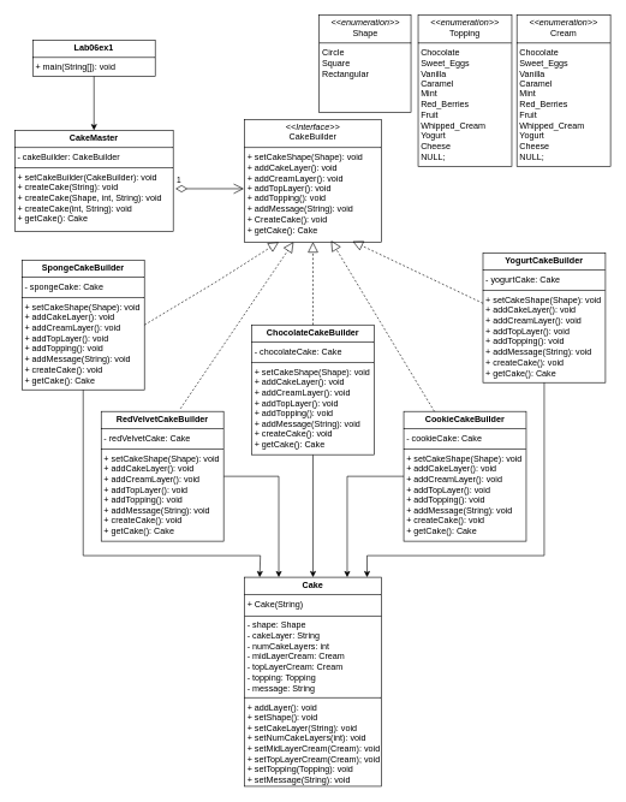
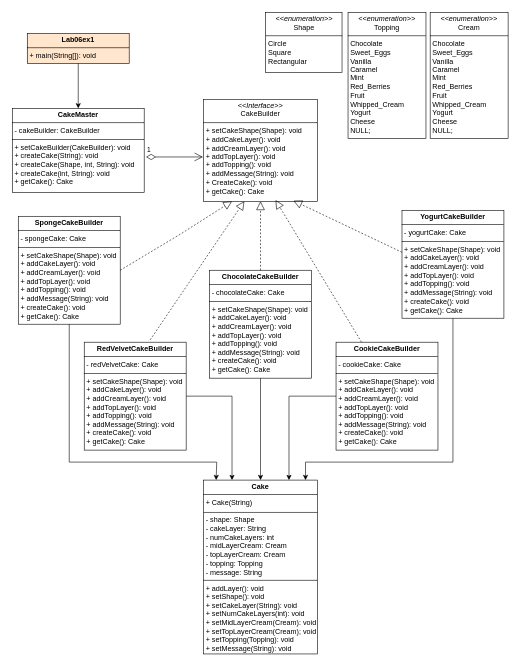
  <mxCell id="0" />
  <mxCell id="1" parent="0" />
  <mxCell id="2" value="&lt;p style=&quot;margin:0px;margin-top:4px;text-align:center;&quot;&gt;&lt;i&gt;&amp;lt;&amp;lt;Interface&amp;gt;&amp;gt;&lt;/i&gt;&lt;br&gt;CakeBuilder&lt;/p&gt;&lt;hr size=&quot;1&quot; style=&quot;border-style:solid;&quot;&gt;&lt;p style=&quot;margin:0px;margin-left:4px;&quot;&gt;+ setCakeShape(Shape): void&lt;br&gt;+ addCakeLayer(): void&lt;/p&gt;&lt;p style=&quot;margin:0px;margin-left:4px;&quot;&gt;+ addCreamLayer(): void&lt;/p&gt;&lt;p style=&quot;margin:0px;margin-left:4px;&quot;&gt;+ addTopLayer(): void&lt;/p&gt;&lt;p style=&quot;margin:0px;margin-left:4px;&quot;&gt;+ addTopping(): void&lt;/p&gt;&lt;p style=&quot;margin:0px;margin-left:4px;&quot;&gt;+ addMessage(String): void&lt;/p&gt;&lt;p style=&quot;margin:0px;margin-left:4px;&quot;&gt;+ CreateCake(): void&lt;/p&gt;&lt;p style=&quot;margin:0px;margin-left:4px;&quot;&gt;+ getCake(): Cake&lt;/p&gt;" style="verticalAlign=top;align=left;overflow=fill;html=1;whiteSpace=wrap;" parent="1" vertex="1"><mxGeometry x="339" y="165" width="190" height="170" as="geometry" /></mxCell>
  <mxCell id="3" value="&lt;p style=&quot;margin:0px;margin-top:4px;text-align:center;&quot;&gt;&lt;b&gt;Cake&lt;/b&gt;&lt;/p&gt;&lt;hr size=&quot;1&quot; style=&quot;border-style:solid;&quot;&gt;&lt;p style=&quot;margin:0px;margin-left:4px;&quot;&gt;+ Cake(String)&lt;/p&gt;&lt;p style=&quot;margin:0px;margin-left:4px;&quot;&gt;&lt;br&gt;&lt;/p&gt;&lt;p style=&quot;margin:0px;margin-left:4px;&quot;&gt;- shape: Shape&lt;/p&gt;&lt;p style=&quot;margin:0px;margin-left:4px;&quot;&gt;- cakeLayer: String&lt;/p&gt;&lt;p style=&quot;margin:0px;margin-left:4px;&quot;&gt;- numCakeLayers: int&lt;/p&gt;&lt;p style=&quot;margin:0px;margin-left:4px;&quot;&gt;- midLayerCream: Cream&lt;/p&gt;&lt;p style=&quot;margin:0px;margin-left:4px;&quot;&gt;- topLayerCream: Cream&lt;/p&gt;&lt;p style=&quot;margin:0px;margin-left:4px;&quot;&gt;- topping: Topping&lt;/p&gt;&lt;p style=&quot;margin:0px;margin-left:4px;&quot;&gt;- message: String&lt;/p&gt;&lt;hr size=&quot;1&quot; style=&quot;border-style:solid;&quot;&gt;&lt;p style=&quot;margin:0px;margin-left:4px;&quot;&gt;+ addLayer(): void&lt;/p&gt;&lt;p style=&quot;margin:0px;margin-left:4px;&quot;&gt;+ setShape(): void&lt;/p&gt;&lt;p style=&quot;margin:0px;margin-left:4px;&quot;&gt;+ setCakeLayer(String): void&lt;/p&gt;&lt;p style=&quot;margin:0px;margin-left:4px;&quot;&gt;+ setNumCakeLayers(int): void&lt;/p&gt;&lt;p style=&quot;margin:0px;margin-left:4px;&quot;&gt;+ setMidLayerCream(Cream): void&lt;/p&gt;&lt;p style=&quot;margin:0px;margin-left:4px;&quot;&gt;+ setTopLayerCream(Cream); void&lt;/p&gt;&lt;p style=&quot;margin:0px;margin-left:4px;&quot;&gt;+ setTopping(Topping): void&lt;/p&gt;&lt;p style=&quot;margin:0px;margin-left:4px;&quot;&gt;+ setMessage(String): void&lt;/p&gt;" style="verticalAlign=top;align=left;overflow=fill;html=1;whiteSpace=wrap;" vertex="1" parent="1"><mxGeometry x="339" y="800" width="190" height="290" as="geometry" /></mxCell>
  <mxCell id="4" value="" style="line;strokeWidth=1;fillColor=none;align=left;verticalAlign=middle;spacingTop=-1;spacingLeft=3;spacingRight=3;rotatable=0;labelPosition=right;points=[];portConstraint=eastwest;strokeColor=inherit;" vertex="1" parent="1"><mxGeometry x="339" y="850" width="190" height="8" as="geometry" /></mxCell>
  <mxCell id="5" value="&lt;p style=&quot;margin:0px;margin-top:4px;text-align:center;&quot;&gt;&lt;b&gt;CakeMaster&lt;/b&gt;&lt;/p&gt;&lt;hr size=&quot;1&quot; style=&quot;border-style:solid;&quot;&gt;&lt;p style=&quot;margin:0px;margin-left:4px;&quot;&gt;&lt;span style=&quot;background-color: initial;&quot;&gt;- cakeBuilder: CakeBuilder&lt;/span&gt;&lt;/p&gt;&lt;hr size=&quot;1&quot; style=&quot;border-style:solid;&quot;&gt;&lt;p style=&quot;margin:0px;margin-left:4px;&quot;&gt;+ setCakeBuilder(CakeBuilder): void&lt;/p&gt;&lt;p style=&quot;margin:0px;margin-left:4px;&quot;&gt;+ createCake(String): void&lt;/p&gt;&lt;p style=&quot;margin:0px;margin-left:4px;&quot;&gt;+ createCake(Shape, int, String): void&lt;/p&gt;&lt;p style=&quot;margin:0px;margin-left:4px;&quot;&gt;+ createCake(int, String): void&lt;br&gt;&lt;/p&gt;&lt;p style=&quot;margin:0px;margin-left:4px;&quot;&gt;+ getCake(): Cake&lt;/p&gt;" style="verticalAlign=top;align=left;overflow=fill;html=1;whiteSpace=wrap;" vertex="1" parent="1"><mxGeometry y="180" width="220" height="140" as="geometry" x="20" /></mxCell>
  <mxCell id="6" value="&lt;p style=&quot;margin:0px;margin-top:4px;text-align:center;&quot;&gt;&lt;i&gt;&amp;lt;&amp;lt;enumeration&amp;gt;&amp;gt;&lt;/i&gt;&lt;br&gt;Cream&lt;/p&gt;&lt;hr size=&quot;1&quot; style=&quot;border-style:solid;&quot;&gt;&lt;p style=&quot;margin:0px;margin-left:4px;&quot;&gt;Chocolate&lt;/p&gt;&lt;p style=&quot;margin:0px;margin-left:4px;&quot;&gt;Sweet_Eggs&lt;/p&gt;&lt;p style=&quot;margin:0px;margin-left:4px;&quot;&gt;&lt;span style=&quot;background-color: initial;&quot;&gt;Vanilla&lt;/span&gt;&lt;/p&gt;&lt;p style=&quot;margin:0px;margin-left:4px;&quot;&gt;&lt;span style=&quot;background-color: initial;&quot;&gt;Caramel&lt;/span&gt;&lt;/p&gt;&lt;p style=&quot;margin:0px;margin-left:4px;&quot;&gt;&lt;span style=&quot;background-color: initial;&quot;&gt;Mint&lt;/span&gt;&lt;/p&gt;&lt;p style=&quot;margin:0px;margin-left:4px;&quot;&gt;&lt;span style=&quot;background-color: initial;&quot;&gt;Red_Berries&lt;/span&gt;&lt;/p&gt;&lt;p style=&quot;margin:0px;margin-left:4px;&quot;&gt;&lt;span style=&quot;background-color: initial;&quot;&gt;Fruit&lt;/span&gt;&lt;/p&gt;&lt;p style=&quot;margin:0px;margin-left:4px;&quot;&gt;&lt;span style=&quot;background-color: initial;&quot;&gt;Whipped_Cream&lt;/span&gt;&lt;/p&gt;&lt;p style=&quot;margin:0px;margin-left:4px;&quot;&gt;&lt;span style=&quot;background-color: initial;&quot;&gt;Yogurt&lt;/span&gt;&lt;/p&gt;&lt;p style=&quot;margin:0px;margin-left:4px;&quot;&gt;&lt;span style=&quot;background-color: initial;&quot;&gt;Cheese&lt;/span&gt;&lt;/p&gt;&lt;p style=&quot;margin:0px;margin-left:4px;&quot;&gt;&lt;span style=&quot;background-color: initial;&quot;&gt;NULL;&lt;/span&gt;&lt;/p&gt;" style="verticalAlign=top;align=left;overflow=fill;html=1;whiteSpace=wrap;" vertex="1" parent="1"><mxGeometry x="717" width="130" height="210" as="geometry" y="20" /></mxCell>
  <mxCell id="7" value="&lt;p style=&quot;margin:0px;margin-top:4px;text-align:center;&quot;&gt;&lt;i&gt;&amp;lt;&amp;lt;enumeration&amp;gt;&amp;gt;&lt;/i&gt;&lt;br&gt;Topping&lt;/p&gt;&lt;hr size=&quot;1&quot; style=&quot;border-style:solid;&quot;&gt;&lt;p style=&quot;margin:0px;margin-left:4px;&quot;&gt;Chocolate&lt;/p&gt;&lt;p style=&quot;margin:0px;margin-left:4px;&quot;&gt;Sweet_Eggs&lt;/p&gt;&lt;p style=&quot;margin:0px;margin-left:4px;&quot;&gt;&lt;span style=&quot;background-color: initial;&quot;&gt;Vanilla&lt;/span&gt;&lt;/p&gt;&lt;p style=&quot;margin:0px;margin-left:4px;&quot;&gt;&lt;span style=&quot;background-color: initial;&quot;&gt;Caramel&lt;/span&gt;&lt;/p&gt;&lt;p style=&quot;margin:0px;margin-left:4px;&quot;&gt;&lt;span style=&quot;background-color: initial;&quot;&gt;Mint&lt;/span&gt;&lt;/p&gt;&lt;p style=&quot;margin:0px;margin-left:4px;&quot;&gt;&lt;span style=&quot;background-color: initial;&quot;&gt;Red_Berries&lt;/span&gt;&lt;/p&gt;&lt;p style=&quot;margin:0px;margin-left:4px;&quot;&gt;&lt;span style=&quot;background-color: initial;&quot;&gt;Fruit&lt;/span&gt;&lt;/p&gt;&lt;p style=&quot;margin:0px;margin-left:4px;&quot;&gt;&lt;span style=&quot;background-color: initial;&quot;&gt;Whipped_Cream&lt;/span&gt;&lt;/p&gt;&lt;p style=&quot;margin:0px;margin-left:4px;&quot;&gt;&lt;span style=&quot;background-color: initial;&quot;&gt;Yogurt&lt;/span&gt;&lt;/p&gt;&lt;p style=&quot;margin:0px;margin-left:4px;&quot;&gt;&lt;span style=&quot;background-color: initial;&quot;&gt;Cheese&lt;/span&gt;&lt;/p&gt;&lt;p style=&quot;margin:0px;margin-left:4px;&quot;&gt;&lt;span style=&quot;background-color: initial;&quot;&gt;NULL;&lt;/span&gt;&lt;/p&gt;" style="verticalAlign=top;align=left;overflow=fill;html=1;whiteSpace=wrap;" vertex="1" parent="1"><mxGeometry x="580" width="130" height="210" as="geometry" y="20" /></mxCell>
- <mxCell id="8" value="&lt;p style=&quot;margin:0px;margin-top:4px;text-align:center;&quot;&gt;&lt;i&gt;&amp;lt;&amp;lt;enumeration&amp;gt;&amp;gt;&lt;/i&gt;&lt;br&gt;Shape&lt;/p&gt;&lt;hr size=&quot;1&quot; style=&quot;border-style:solid;&quot;&gt;&lt;p style=&quot;margin:0px;margin-left:4px;&quot;&gt;Circle&lt;/p&gt;&lt;p style=&quot;margin:0px;margin-left:4px;&quot;&gt;Square&lt;/p&gt;&lt;p style=&quot;margin:0px;margin-left:4px;&quot;&gt;Rectangular&lt;/p&gt;" style="verticalAlign=top;align=left;overflow=fill;html=1;whiteSpace=wrap;" vertex="1" parent="1"><mxGeometry x="442.5" y="20" width="127.5" height="135" as="geometry" /></mxCell>
+ <mxCell id="8" value="&lt;p style=&quot;margin:0px;margin-top:4px;text-align:center;&quot;&gt;&lt;i&gt;&amp;lt;&amp;lt;enumeration&amp;gt;&amp;gt;&lt;/i&gt;&lt;br&gt;Shape&lt;/p&gt;&lt;hr size=&quot;1&quot; style=&quot;border-style:solid;&quot;&gt;&lt;p style=&quot;margin:0px;margin-left:4px;&quot;&gt;Circle&lt;/p&gt;&lt;p style=&quot;margin:0px;margin-left:4px;&quot;&gt;Square&lt;/p&gt;&lt;p style=&quot;margin:0px;margin-left:4px;&quot;&gt;Rectangular&lt;/p&gt;" style="verticalAlign=top;align=left;overflow=fill;html=1;whiteSpace=wrap;" vertex="1" parent="1"><mxGeometry x="442.5" width="127.5" height="100" as="geometry" y="20" /></mxCell>
  <mxCell id="9" style="edgeStyle=orthogonalEdgeStyle;rounded=0;orthogonalLoop=1;jettySize=auto;html=1;entryX=0.5;entryY=0;entryDx=0;entryDy=0;" edge="1" parent="1" source="10" target="3"><mxGeometry relative="1" as="geometry" /></mxCell>
  <mxCell id="10" value="&lt;p style=&quot;margin:0px;margin-top:4px;text-align:center;&quot;&gt;&lt;b&gt;ChocolateCakeBuilder&lt;/b&gt;&lt;/p&gt;&lt;hr size=&quot;1&quot; style=&quot;border-style:solid;&quot;&gt;&lt;p style=&quot;margin:0px;margin-left:4px;&quot;&gt;&lt;span style=&quot;background-color: initial;&quot;&gt;- chocolateCake: Cake&lt;/span&gt;&lt;/p&gt;&lt;hr size=&quot;1&quot; style=&quot;border-style:solid;&quot;&gt;&lt;p style=&quot;margin:0px;margin-left:4px;&quot;&gt;+ setCakeShape(Shape): void&lt;/p&gt;&lt;p style=&quot;margin:0px;margin-left:4px;&quot;&gt;+ addCakeLayer(): void&lt;/p&gt;&lt;p style=&quot;margin:0px;margin-left:4px;&quot;&gt;+ addCreamLayer(): void&lt;/p&gt;&lt;p style=&quot;margin:0px;margin-left:4px;&quot;&gt;+ addTopLayer(): void&lt;/p&gt;&lt;p style=&quot;margin:0px;margin-left:4px;&quot;&gt;+ addTopping(): void&lt;/p&gt;&lt;p style=&quot;margin:0px;margin-left:4px;&quot;&gt;+ addMessage(String): void&lt;/p&gt;&lt;p style=&quot;margin:0px;margin-left:4px;&quot;&gt;+ createCake(): void&lt;/p&gt;&lt;p style=&quot;margin:0px;margin-left:4px;&quot;&gt;+ getCake(): Cake&lt;/p&gt;" style="verticalAlign=top;align=left;overflow=fill;html=1;whiteSpace=wrap;" vertex="1" parent="1"><mxGeometry x="349" y="450" width="170" height="180" as="geometry" /></mxCell>
  <mxCell id="11" value="&lt;p style=&quot;margin:0px;margin-top:4px;text-align:center;&quot;&gt;&lt;b&gt;SpongeCakeBuilder&lt;/b&gt;&lt;/p&gt;&lt;hr size=&quot;1&quot; style=&quot;border-style:solid;&quot;&gt;&lt;p style=&quot;margin:0px;margin-left:4px;&quot;&gt;&lt;span style=&quot;background-color: initial;&quot;&gt;- spongeCake: Cake&lt;/span&gt;&lt;/p&gt;&lt;hr size=&quot;1&quot; style=&quot;border-style:solid;&quot;&gt;&lt;p style=&quot;margin:0px;margin-left:4px;&quot;&gt;+ setCakeShape(Shape): void&lt;/p&gt;&lt;p style=&quot;margin:0px;margin-left:4px;&quot;&gt;+ addCakeLayer(): void&lt;/p&gt;&lt;p style=&quot;margin:0px;margin-left:4px;&quot;&gt;+ addCreamLayer(): void&lt;/p&gt;&lt;p style=&quot;margin:0px;margin-left:4px;&quot;&gt;+ addTopLayer(): void&lt;/p&gt;&lt;p style=&quot;margin:0px;margin-left:4px;&quot;&gt;+ addTopping(): void&lt;/p&gt;&lt;p style=&quot;margin:0px;margin-left:4px;&quot;&gt;+ addMessage(String): void&lt;/p&gt;&lt;p style=&quot;margin:0px;margin-left:4px;&quot;&gt;+ createCake(): void&lt;/p&gt;&lt;p style=&quot;margin:0px;margin-left:4px;&quot;&gt;+ getCake(): Cake&lt;/p&gt;" style="verticalAlign=top;align=left;overflow=fill;html=1;whiteSpace=wrap;" vertex="1" parent="1"><mxGeometry x="30" y="360" width="170" height="180" as="geometry" /></mxCell>
  <mxCell id="12" value="&lt;p style=&quot;margin:0px;margin-top:4px;text-align:center;&quot;&gt;&lt;b&gt;YogurtCakeBuilder&lt;/b&gt;&lt;/p&gt;&lt;hr size=&quot;1&quot; style=&quot;border-style:solid;&quot;&gt;&lt;p style=&quot;margin:0px;margin-left:4px;&quot;&gt;&lt;span style=&quot;background-color: initial;&quot;&gt;- yogurtCake: Cake&lt;/span&gt;&lt;/p&gt;&lt;hr size=&quot;1&quot; style=&quot;border-style:solid;&quot;&gt;&lt;p style=&quot;margin:0px;margin-left:4px;&quot;&gt;+ setCakeShape(Shape): void&lt;/p&gt;&lt;p style=&quot;margin:0px;margin-left:4px;&quot;&gt;+ addCakeLayer(): void&lt;/p&gt;&lt;p style=&quot;margin:0px;margin-left:4px;&quot;&gt;+ addCreamLayer(): void&lt;/p&gt;&lt;p style=&quot;margin:0px;margin-left:4px;&quot;&gt;+ addTopLayer(): void&lt;/p&gt;&lt;p style=&quot;margin:0px;margin-left:4px;&quot;&gt;+ addTopping(): void&lt;/p&gt;&lt;p style=&quot;margin:0px;margin-left:4px;&quot;&gt;+ addMessage(String): void&lt;/p&gt;&lt;p style=&quot;margin:0px;margin-left:4px;&quot;&gt;+ createCake(): void&lt;/p&gt;&lt;p style=&quot;margin:0px;margin-left:4px;&quot;&gt;+ getCake(): Cake&lt;/p&gt;" style="verticalAlign=top;align=left;overflow=fill;html=1;whiteSpace=wrap;" vertex="1" parent="1"><mxGeometry x="670" y="350" width="170" height="180" as="geometry" /></mxCell>
  <mxCell id="13" style="edgeStyle=orthogonalEdgeStyle;rounded=0;orthogonalLoop=1;jettySize=auto;html=1;entryX=0.75;entryY=0;entryDx=0;entryDy=0;" edge="1" parent="1" source="14" target="3"><mxGeometry relative="1" as="geometry" /></mxCell>
  <mxCell id="14" value="&lt;p style=&quot;margin:0px;margin-top:4px;text-align:center;&quot;&gt;&lt;b&gt;CookieCakeBuilder&lt;/b&gt;&lt;/p&gt;&lt;hr size=&quot;1&quot; style=&quot;border-style:solid;&quot;&gt;&lt;p style=&quot;margin:0px;margin-left:4px;&quot;&gt;&lt;span style=&quot;background-color: initial;&quot;&gt;- cookieCake: Cake&lt;/span&gt;&lt;/p&gt;&lt;hr size=&quot;1&quot; style=&quot;border-style:solid;&quot;&gt;&lt;p style=&quot;margin:0px;margin-left:4px;&quot;&gt;+ setCakeShape(Shape): void&lt;/p&gt;&lt;p style=&quot;margin:0px;margin-left:4px;&quot;&gt;+ addCakeLayer(): void&lt;/p&gt;&lt;p style=&quot;margin:0px;margin-left:4px;&quot;&gt;+ addCreamLayer(): void&lt;/p&gt;&lt;p style=&quot;margin:0px;margin-left:4px;&quot;&gt;+ addTopLayer(): void&lt;/p&gt;&lt;p style=&quot;margin:0px;margin-left:4px;&quot;&gt;+ addTopping(): void&lt;/p&gt;&lt;p style=&quot;margin:0px;margin-left:4px;&quot;&gt;+ addMessage(String): void&lt;/p&gt;&lt;p style=&quot;margin:0px;margin-left:4px;&quot;&gt;+ createCake(): void&lt;/p&gt;&lt;p style=&quot;margin:0px;margin-left:4px;&quot;&gt;+ getCake(): Cake&lt;/p&gt;" style="verticalAlign=top;align=left;overflow=fill;html=1;whiteSpace=wrap;" vertex="1" parent="1"><mxGeometry x="560" y="570" width="170" height="180" as="geometry" /></mxCell>
  <mxCell id="15" style="edgeStyle=orthogonalEdgeStyle;rounded=0;orthogonalLoop=1;jettySize=auto;html=1;entryX=0.25;entryY=0;entryDx=0;entryDy=0;" edge="1" parent="1" source="16" target="3"><mxGeometry relative="1" as="geometry" /></mxCell>
  <mxCell id="16" value="&lt;p style=&quot;margin:0px;margin-top:4px;text-align:center;&quot;&gt;&lt;b&gt;RedVelvetCakeBuilder&lt;/b&gt;&lt;/p&gt;&lt;hr size=&quot;1&quot; style=&quot;border-style:solid;&quot;&gt;&lt;p style=&quot;margin:0px;margin-left:4px;&quot;&gt;&lt;span style=&quot;background-color: initial;&quot;&gt;- redVelvetCake: Cake&lt;/span&gt;&lt;/p&gt;&lt;hr size=&quot;1&quot; style=&quot;border-style:solid;&quot;&gt;&lt;p style=&quot;margin:0px;margin-left:4px;&quot;&gt;+ setCakeShape(Shape): void&lt;/p&gt;&lt;p style=&quot;margin:0px;margin-left:4px;&quot;&gt;+ addCakeLayer(): void&lt;/p&gt;&lt;p style=&quot;margin:0px;margin-left:4px;&quot;&gt;+ addCreamLayer(): void&lt;/p&gt;&lt;p style=&quot;margin:0px;margin-left:4px;&quot;&gt;+ addTopLayer(): void&lt;/p&gt;&lt;p style=&quot;margin:0px;margin-left:4px;&quot;&gt;+ addTopping(): void&lt;/p&gt;&lt;p style=&quot;margin:0px;margin-left:4px;&quot;&gt;+ addMessage(String): void&lt;/p&gt;&lt;p style=&quot;margin:0px;margin-left:4px;&quot;&gt;+ createCake(): void&lt;/p&gt;&lt;p style=&quot;margin:0px;margin-left:4px;&quot;&gt;+ getCake(): Cake&lt;/p&gt;" style="verticalAlign=top;align=left;overflow=fill;html=1;whiteSpace=wrap;" vertex="1" parent="1"><mxGeometry x="140" y="570" width="170" height="180" as="geometry" /></mxCell>
- <mxCell id="17" value="&lt;p style=&quot;margin:0px;margin-top:4px;text-align:center;&quot;&gt;&lt;b&gt;Lab06ex1&lt;/b&gt;&lt;/p&gt;&lt;hr size=&quot;1&quot; style=&quot;border-style:solid;&quot;&gt;&lt;p style=&quot;margin:0px;margin-left:4px;&quot;&gt;+ main(String[]): void&lt;/p&gt;" style="verticalAlign=top;align=left;overflow=fill;html=1;whiteSpace=wrap;" vertex="1" parent="1"><mxGeometry x="45" y="55" width="170" height="50" as="geometry" /></mxCell>
+ <mxCell id="17" value="&lt;p style=&quot;margin:0px;margin-top:4px;text-align:center;&quot;&gt;&lt;b&gt;Lab06ex1&lt;/b&gt;&lt;/p&gt;&lt;hr size=&quot;1&quot; style=&quot;border-style:solid;&quot;&gt;&lt;p style=&quot;margin:0px;margin-left:4px;&quot;&gt;+ main(String[]): void&lt;/p&gt;" style="verticalAlign=top;align=left;overflow=fill;html=1;whiteSpace=wrap;fillColor=#ffe6cc;" vertex="1" parent="1"><mxGeometry x="45" y="55" width="170" height="50" as="geometry" /></mxCell>
  <mxCell id="18" style="edgeStyle=orthogonalEdgeStyle;rounded=0;orthogonalLoop=1;jettySize=auto;html=1;entryX=0.5;entryY=0;entryDx=0;entryDy=0;" edge="1" parent="1" source="17" target="5"><mxGeometry relative="1" as="geometry" /></mxCell>
  <mxCell id="19" value="" style="endArrow=block;dashed=1;endFill=0;endSize=12;html=1;rounded=0;entryX=0.25;entryY=1;entryDx=0;entryDy=0;exitX=1;exitY=0.5;exitDx=0;exitDy=0;" edge="1" parent="1" source="11" target="2"><mxGeometry width="160" relative="1" as="geometry"><mxPoint x="230" y="470" as="sourcePoint" /><mxPoint x="390" y="470" as="targetPoint" /><Array as="points"><mxPoint x="300" y="390" /></Array></mxGeometry></mxCell>
  <mxCell id="20" value="" style="endArrow=block;dashed=1;endFill=0;endSize=12;html=1;rounded=0;entryX=0.5;entryY=1;entryDx=0;entryDy=0;exitX=0.5;exitY=0;exitDx=0;exitDy=0;" edge="1" parent="1" source="10" target="2"><mxGeometry width="160" relative="1" as="geometry"><mxPoint x="230" y="470" as="sourcePoint" /><mxPoint x="390" y="470" as="targetPoint" /></mxGeometry></mxCell>
  <mxCell id="21" value="" style="endArrow=block;dashed=1;endFill=0;endSize=12;html=1;rounded=0;entryX=0.358;entryY=1;entryDx=0;entryDy=0;entryPerimeter=0;exitX=0.647;exitY=-0.022;exitDx=0;exitDy=0;exitPerimeter=0;" edge="1" parent="1" source="16" target="2"><mxGeometry width="160" relative="1" as="geometry"><mxPoint x="230" y="470" as="sourcePoint" /><mxPoint x="390" y="470" as="targetPoint" /></mxGeometry></mxCell>
  <mxCell id="22" value="" style="endArrow=block;dashed=1;endFill=0;endSize=12;html=1;rounded=0;entryX=0.632;entryY=0.988;entryDx=0;entryDy=0;entryPerimeter=0;exitX=0.25;exitY=0;exitDx=0;exitDy=0;" edge="1" parent="1" source="14" target="2"><mxGeometry width="160" relative="1" as="geometry"><mxPoint x="480" y="470" as="sourcePoint" /><mxPoint x="640" y="470" as="targetPoint" /></mxGeometry></mxCell>
  <mxCell id="23" value="" style="endArrow=block;dashed=1;endFill=0;endSize=12;html=1;rounded=0;entryX=0.789;entryY=0.994;entryDx=0;entryDy=0;entryPerimeter=0;exitX=0;exitY=0.389;exitDx=0;exitDy=0;exitPerimeter=0;" edge="1" parent="1" source="12" target="2"><mxGeometry width="160" relative="1" as="geometry"><mxPoint x="480" y="470" as="sourcePoint" /><mxPoint x="640" y="470" as="targetPoint" /></mxGeometry></mxCell>
  <mxCell id="24" style="edgeStyle=orthogonalEdgeStyle;rounded=0;orthogonalLoop=1;jettySize=auto;html=1;entryX=0.895;entryY=0;entryDx=0;entryDy=0;entryPerimeter=0;" edge="1" parent="1" source="12" target="3"><mxGeometry relative="1" as="geometry"><Array as="points"><mxPoint x="755" y="770" /><mxPoint x="509" y="770" /></Array></mxGeometry></mxCell>
  <mxCell id="25" style="edgeStyle=orthogonalEdgeStyle;rounded=0;orthogonalLoop=1;jettySize=auto;html=1;" edge="1" parent="1" source="11"><mxGeometry relative="1" as="geometry"><mxPoint x="360" y="800" as="targetPoint" /><Array as="points"><mxPoint x="115" y="770" /><mxPoint x="361" y="770" /></Array></mxGeometry></mxCell>
  <mxCell id="26" value="1" style="endArrow=open;html=1;endSize=12;startArrow=diamondThin;startSize=14;startFill=0;edgeStyle=orthogonalEdgeStyle;align=left;verticalAlign=bottom;rounded=0;entryX=-0.005;entryY=0.565;entryDx=0;entryDy=0;entryPerimeter=0;exitX=1.014;exitY=0.579;exitDx=0;exitDy=0;exitPerimeter=0;" edge="1" parent="1" source="5" target="2"><mxGeometry x="-1" y="3" relative="1" as="geometry"><mxPoint x="560" y="350" as="sourcePoint" /><mxPoint x="720" y="350" as="targetPoint" /></mxGeometry></mxCell>
